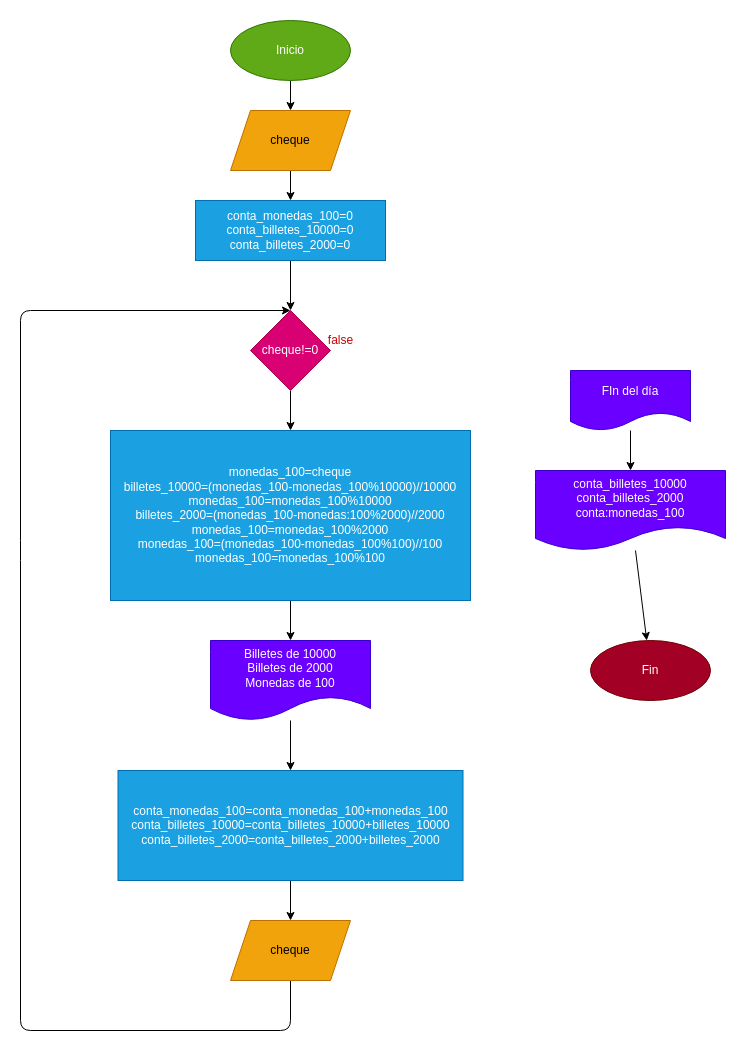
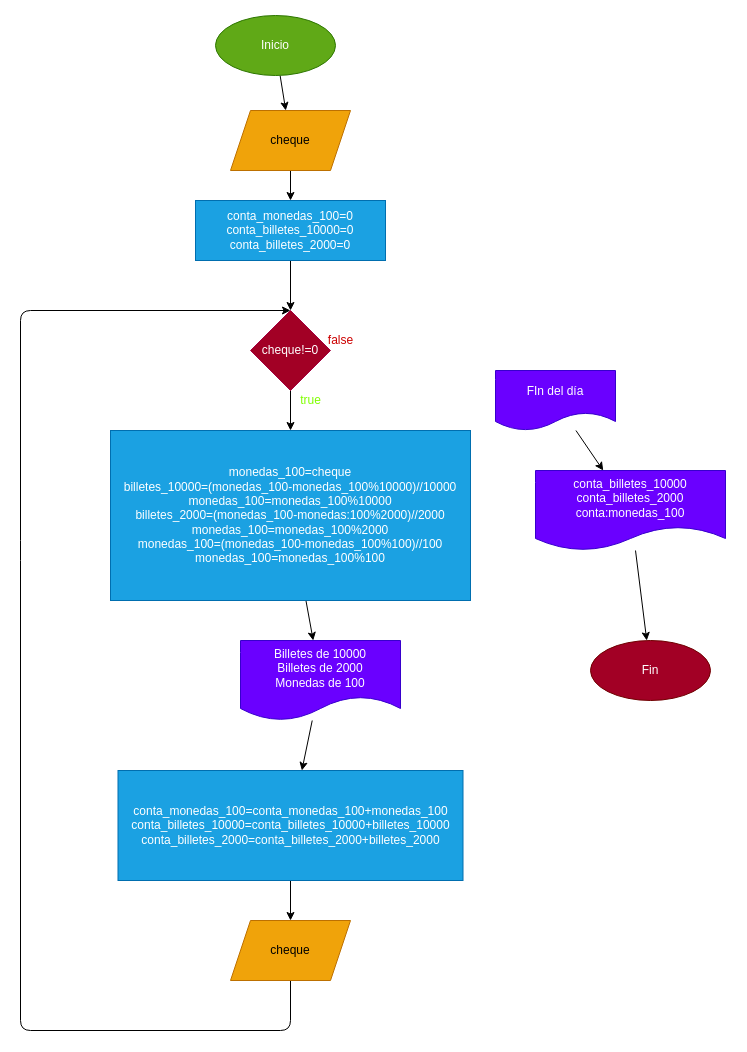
  <mxCell id="0" />
  <mxCell id="1" parent="0" />
  <mxCell id="2" value="" style="edgeStyle=none;html=1;" edge="1" parent="1" source="3" target="5"><mxGeometry relative="1" as="geometry" /></mxCell>
- <mxCell id="3" value="Inicio" style="ellipse;whiteSpace=wrap;html=1;fillColor=#60a917;fontColor=#ffffff;strokeColor=#2D7600;" vertex="1" parent="1"><mxGeometry x="230" y="20" width="120" height="60" as="geometry" /></mxCell>
+ <mxCell id="3" value="Inicio" style="ellipse;whiteSpace=wrap;html=1;fillColor=#60a917;fontColor=#ffffff;strokeColor=#2D7600;" vertex="1" parent="1"><mxGeometry x="215" y="15" width="120" height="60" as="geometry" /></mxCell>
  <mxCell id="4" value="" style="edgeStyle=none;html=1;" edge="1" parent="1" source="5" target="7"><mxGeometry relative="1" as="geometry" /></mxCell>
  <mxCell id="5" value="cheque" style="shape=parallelogram;perimeter=parallelogramPerimeter;whiteSpace=wrap;html=1;fixedSize=1;fillColor=#f0a30a;strokeColor=#BD7000;fontColor=#000000;" vertex="1" parent="1"><mxGeometry x="230" y="110" width="120" height="60" as="geometry" /></mxCell>
  <mxCell id="6" value="" style="edgeStyle=none;html=1;" edge="1" parent="1" source="7" target="9"><mxGeometry relative="1" as="geometry" /></mxCell>
  <mxCell id="7" value="conta_monedas_100=0&lt;br&gt;conta_billetes_10000=0&lt;br&gt;conta_billetes_2000=0" style="whiteSpace=wrap;html=1;fillColor=#1ba1e2;strokeColor=#006EAF;fontColor=#ffffff;" vertex="1" parent="1"><mxGeometry x="195" y="200" width="190" height="60" as="geometry" /></mxCell>
  <mxCell id="8" value="" style="edgeStyle=none;html=1;" edge="1" parent="1" source="9" target="11"><mxGeometry relative="1" as="geometry" /></mxCell>
- <mxCell id="9" value="cheque!=0" style="rhombus;whiteSpace=wrap;html=1;fillColor=#d80073;strokeColor=#A50040;fontColor=#ffffff;" vertex="1" parent="1"><mxGeometry x="250" y="310" width="80" height="80" as="geometry" /></mxCell>
+ <mxCell id="9" value="cheque!=0" style="rhombus;whiteSpace=wrap;html=1;fillColor=#a20025;strokeColor=#A50040;fontColor=#ffffff;" vertex="1" parent="1"><mxGeometry x="250" y="310" width="80" height="80" as="geometry" /></mxCell>
  <mxCell id="10" value="" style="edgeStyle=none;html=1;" edge="1" parent="1" source="11" target="13"><mxGeometry relative="1" as="geometry" /></mxCell>
  <mxCell id="11" value="monedas_100=cheque&lt;br&gt;billetes_10000=(monedas_100-monedas_100%10000)//10000&lt;br&gt;monedas_100=monedas_100%10000&lt;br&gt;billetes_2000=(monedas_100-monedas:100%2000)//2000&lt;br&gt;monedas_100=monedas_100%2000&lt;br&gt;monedas_100=(monedas_100-monedas_100%100)//100&lt;br&gt;monedas_100=monedas_100%100&lt;br&gt;" style="whiteSpace=wrap;html=1;fillColor=#1ba1e2;strokeColor=#006EAF;fontColor=#ffffff;" vertex="1" parent="1"><mxGeometry x="110" y="430" width="360" height="170" as="geometry" /></mxCell>
  <mxCell id="12" value="" style="edgeStyle=none;html=1;" edge="1" parent="1" source="13" target="15"><mxGeometry relative="1" as="geometry" /></mxCell>
- <mxCell id="13" value="Billetes de 10000&lt;br&gt;Billetes de 2000&lt;br&gt;Monedas de 100" style="shape=document;whiteSpace=wrap;html=1;boundedLbl=1;fillColor=#6a00ff;strokeColor=#3700CC;fontColor=#ffffff;" vertex="1" parent="1"><mxGeometry x="210" y="640" width="160" height="80" as="geometry" /></mxCell>
+ <mxCell id="13" value="Billetes de 10000&lt;br&gt;Billetes de 2000&lt;br&gt;Monedas de 100" style="shape=document;whiteSpace=wrap;html=1;boundedLbl=1;fillColor=#6a00ff;strokeColor=#3700CC;fontColor=#ffffff;" vertex="1" parent="1"><mxGeometry x="240" y="640" width="160" height="80" as="geometry" /></mxCell>
  <mxCell id="14" style="edgeStyle=none;html=1;" edge="1" parent="1" source="15" target="17"><mxGeometry relative="1" as="geometry" /></mxCell>
  <mxCell id="15" value="conta_monedas_100=conta_monedas_100+monedas_100&lt;br&gt;conta_billetes_10000=conta_billetes_10000+billetes_10000&lt;br&gt;conta_billetes_2000=conta_billetes_2000+billetes_2000" style="whiteSpace=wrap;html=1;fillColor=#1ba1e2;strokeColor=#006EAF;fontColor=#ffffff;" vertex="1" parent="1"><mxGeometry x="117.5" y="770" width="345" height="110" as="geometry" /></mxCell>
  <mxCell id="16" style="edgeStyle=none;html=1;exitX=0.5;exitY=1;exitDx=0;exitDy=0;entryX=0.5;entryY=0;entryDx=0;entryDy=0;" edge="1" parent="1" source="17" target="9"><mxGeometry relative="1" as="geometry"><Array as="points"><mxPoint x="290" y="1030" /><mxPoint x="20" y="1030" /><mxPoint x="20" y="550" /><mxPoint x="20" y="310" /></Array></mxGeometry></mxCell>
  <mxCell id="17" value="cheque" style="shape=parallelogram;perimeter=parallelogramPerimeter;whiteSpace=wrap;html=1;fixedSize=1;fillColor=#f0a30a;strokeColor=#BD7000;fontColor=#000000;" vertex="1" parent="1"><mxGeometry x="230" y="920" width="120" height="60" as="geometry" /></mxCell>
  <mxCell id="18" style="edgeStyle=none;html=1;" edge="1" parent="1" source="19" target="21"><mxGeometry relative="1" as="geometry" /></mxCell>
- <mxCell id="19" value="FIn del día" style="shape=document;whiteSpace=wrap;html=1;boundedLbl=1;fillColor=#6a00ff;strokeColor=#3700CC;fontColor=#ffffff;" vertex="1" parent="1"><mxGeometry x="570" y="370" width="120" height="60" as="geometry" /></mxCell>
+ <mxCell id="19" value="FIn del día" style="shape=document;whiteSpace=wrap;html=1;boundedLbl=1;fillColor=#6a00ff;strokeColor=#3700CC;fontColor=#ffffff;" vertex="1" parent="1"><mxGeometry x="495" y="370" width="120" height="60" as="geometry" /></mxCell>
  <mxCell id="20" value="" style="edgeStyle=none;html=1;" edge="1" parent="1" source="21" target="22"><mxGeometry relative="1" as="geometry" /></mxCell>
  <mxCell id="21" value="conta_billetes_10000&lt;br&gt;conta_billetes_2000&lt;br&gt;conta:monedas_100" style="shape=document;whiteSpace=wrap;html=1;boundedLbl=1;fillColor=#6a00ff;strokeColor=#3700CC;fontColor=#ffffff;" vertex="1" parent="1"><mxGeometry x="535" y="470" width="190" height="80" as="geometry" /></mxCell>
  <mxCell id="22" value="Fin" style="ellipse;whiteSpace=wrap;html=1;fillColor=#a20025;strokeColor=#6F0000;fontColor=#ffffff;" vertex="1" parent="1"><mxGeometry x="590" y="640" width="120" height="60" as="geometry" /></mxCell>
  <mxCell id="23" value="false" style="text;html=1;align=center;verticalAlign=middle;resizable=0;points=[];autosize=1;strokeColor=none;fillColor=none;fontColor=#CC0000;" vertex="1" parent="1"><mxGeometry x="320" y="330" width="40" height="20" as="geometry" /></mxCell>
+ <mxCell id="24" value="true" style="text;html=1;align=center;verticalAlign=middle;resizable=0;points=[];autosize=1;strokeColor=none;fillColor=none;fontColor=#80FF00;" vertex="1" parent="1"><mxGeometry x="290" y="390" width="40" height="20" as="geometry" /></mxCell>
